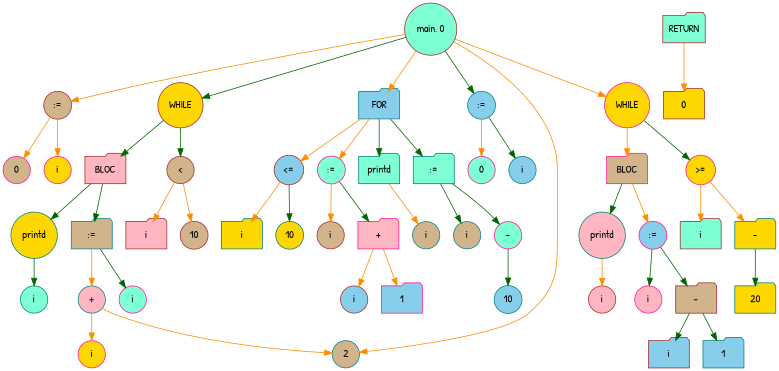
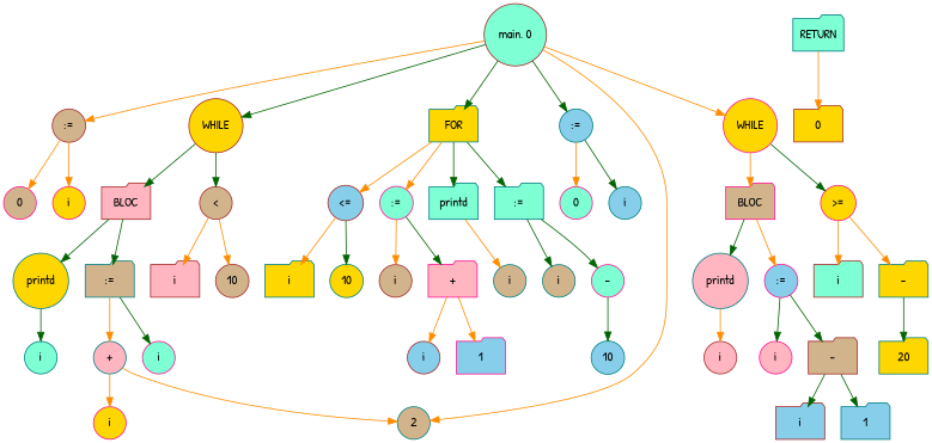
  digraph {
    fontname="Patrick Hand"
    node [color=teal fillcolor=gold fontname="Patrick Hand" shape=circle style=filled]
    edge [color=darkorange fontname="Patrick Hand"]
    n1 [color=brown fillcolor=aquamarine label="main, 0"]
    n2 [color=brown fillcolor=tan label=":="]
    n3 [color=brown label=WHILE]
-   n4 [fillcolor=skyblue label=FOR shape=folder]
+   n4 [label=FOR shape=folder]
    n5 [fillcolor=skyblue label=":="]
    n6 [color=deeppink label=WHILE]
    n7 [fillcolor=tan label=2]
    n8 [color=deeppink label=i]
    n9 [color=deeppink fillcolor=tan label=0]
    n10 [color=brown fillcolor=tan label="<"]
    n11 [color=brown fillcolor=lightpink label=BLOC shape=folder]
    n12 [fillcolor=aquamarine label=":=" shape=folder]
    n13 [color=brown fillcolor=skyblue label="<="]
    n14 [color=deeppink fillcolor=aquamarine label=":="]
    n15 [fillcolor=aquamarine label=printd shape=folder]
    n16 [fillcolor=skyblue label=i]
    n17 [color=deeppink fillcolor=aquamarine label=0]
    n18 [color=deeppink label=">="]
    n19 [color=deeppink fillcolor=tan label=BLOC shape=folder]
-   n20 [color=brown fillcolor=aquamarine label=RETURN shape=folder]
+   n20 [fillcolor=aquamarine label=RETURN shape=folder]
    n21 [color=brown label=0 shape=folder]
    n22 [color=brown fillcolor=lightpink label=i shape=folder]
    n23 [color=brown fillcolor=tan label=10]
    n24 [label=printd]
    n25 [fillcolor=tan label=":=" shape=folder]
    n26 [fillcolor=aquamarine label=i]
    n27 [color=deeppink fillcolor=aquamarine label=i]
    n28 [fillcolor=lightpink label="+"]
    n29 [color=deeppink label=i]
    n30 [fillcolor=tan label=i]
    n31 [color=deeppink fillcolor=aquamarine label="-"]
    n32 [label=i shape=folder]
    n33 [label=10]
    n34 [color=brown fillcolor=tan label=i]
    n35 [color=deeppink fillcolor=lightpink label="+" shape=folder]
    n36 [fillcolor=tan label=i]
    n37 [fillcolor=skyblue label=10]
    n38 [color=brown fillcolor=skyblue label=i]
    n39 [color=deeppink fillcolor=skyblue label=1 shape=folder]
    n40 [color=brown fillcolor=aquamarine label=i shape=folder]
    n41 [label="-" shape=folder]
    n42 [fillcolor=lightpink label=printd]
    n43 [color=deeppink fillcolor=skyblue label=":="]
    n44 [label=20 shape=folder]
    n45 [color=brown fillcolor=lightpink label=i]
    n46 [color=deeppink fillcolor=lightpink label=i]
    n47 [color=brown fillcolor=tan label="-" shape=folder]
    n48 [color=brown fillcolor=skyblue label=i shape=folder]
    n49 [fillcolor=skyblue label=1 shape=folder]
    n1 -> n2
    n1 -> n3 [color=darkgreen]
-   n1 -> n4
+   n1 -> n4 [color=darkgreen]
    n1 -> n5 [color=darkgreen]
    n1 -> n6
    n1 -> n7
    n2 -> n8
    n2 -> n9
    n3 -> n10 [color=darkgreen]
    n3 -> n11 [color=darkgreen]
    n4 -> n12 [color=darkgreen]
    n4 -> n13
    n4 -> n14
    n4 -> n15 [color=darkgreen]
    n5 -> n16 [color=darkgreen]
    n5 -> n17
    n6 -> n18 [color=darkgreen]
    n6 -> n19
    n10 -> n22
    n10 -> n23
    n11 -> n24 [color=darkgreen]
    n11 -> n25 [color=darkgreen]
    n12 -> n30 [color=darkgreen]
    n12 -> n31 [color=darkgreen]
    n13 -> n32
    n13 -> n33 [color=darkgreen]
    n14 -> n34
    n14 -> n35 [color=darkgreen]
    n15 -> n36
    n18 -> n40
    n18 -> n41
    n19 -> n42 [color=darkgreen]
    n19 -> n43
    n20 -> n21
    n24 -> n26 [color=darkgreen]
    n25 -> n27 [color=darkgreen]
    n25 -> n28
    n28 -> n7
    n28 -> n29
    n31 -> n37 [color=darkgreen]
    n35 -> n38
    n35 -> n39
    n41 -> n44 [color=darkgreen]
    n42 -> n45
    n43 -> n46 [color=darkgreen]
    n43 -> n47 [color=darkgreen]
    n47 -> n48 [color=darkgreen]
    n47 -> n49 [color=darkgreen]
  }
